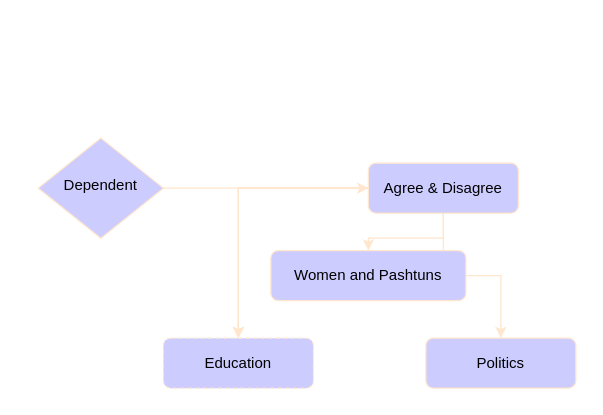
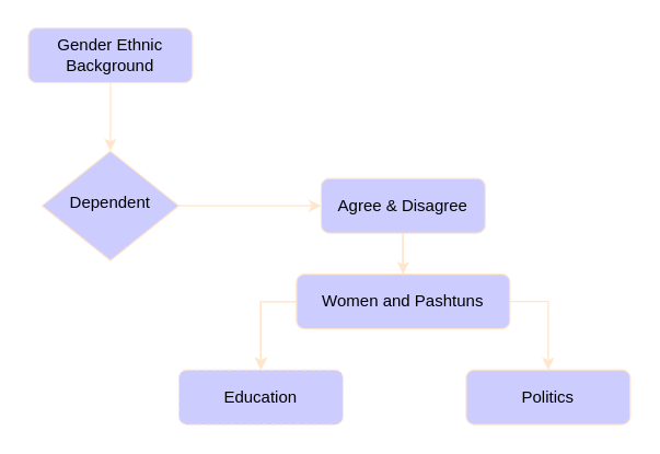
  <mxCell id="0" />
  <mxCell id="1" parent="0" />
+ <mxCell id="2" value="Gender Ethnic Background" style="rounded=1;whiteSpace=wrap;html=1;fontSize=12;glass=0;strokeWidth=1;shadow=0;fillColor=#CCCCFF;strokeColor=#FFE6CC;" parent="1" vertex="1"><mxGeometry x="20" y="20" width="120" height="40" as="geometry" /></mxCell>
  <mxCell id="3" value="Dependent" style="rhombus;whiteSpace=wrap;html=1;shadow=0;fontFamily=Helvetica;fontSize=12;align=center;strokeWidth=1;spacing=6;spacingTop=-4;fillColor=#CCCCFF;strokeColor=#FFE6CC;" parent="1" vertex="1"><mxGeometry x="30" y="110" width="100" height="80" as="geometry" /></mxCell>
  <mxCell id="4" value="" style="edgeStyle=orthogonalEdgeStyle;rounded=0;orthogonalLoop=1;jettySize=auto;html=1;fillColor=#CCCCFF;strokeColor=#FFE6CC;" edge="1" parent="1" source="9" target="11"><mxGeometry relative="1" as="geometry" /></mxCell>
  <mxCell id="5" value="" style="edgeStyle=orthogonalEdgeStyle;rounded=0;orthogonalLoop=1;jettySize=auto;html=1;fillColor=#CCCCFF;strokeColor=#FFE6CC;" edge="1" parent="1" source="9" target="11"><mxGeometry relative="1" as="geometry" /></mxCell>
  <mxCell id="6" value="" style="edgeStyle=orthogonalEdgeStyle;rounded=0;orthogonalLoop=1;jettySize=auto;html=1;fillColor=#CCCCFF;strokeColor=#FFE6CC;" edge="1" parent="1" source="9" target="11"><mxGeometry relative="1" as="geometry" /></mxCell>
  <mxCell id="7" style="edgeStyle=orthogonalEdgeStyle;rounded=0;orthogonalLoop=1;jettySize=auto;html=1;fillColor=#CCCCFF;strokeColor=#FFE6CC;" edge="1" parent="1" source="9" target="12"><mxGeometry relative="1" as="geometry" /></mxCell>
  <mxCell id="8" value="" style="edgeStyle=orthogonalEdgeStyle;rounded=0;orthogonalLoop=1;jettySize=auto;html=1;strokeColor=#FFE6CC;fillColor=#CCCCFF;" edge="1" parent="1" source="9" target="14"><mxGeometry relative="1" as="geometry" /></mxCell>
- <mxCell id="9" value="Agree &amp;amp; Disagree" style="rounded=1;whiteSpace=wrap;html=1;fontSize=12;glass=0;strokeWidth=1;shadow=0;fillColor=#CCCCFF;strokeColor=#FFE6CC;" parent="1" vertex="1"><mxGeometry x="294" y="130" width="120" height="40" as="geometry" /></mxCell>
+ <mxCell id="9" value="Agree &amp;amp; Disagree" style="rounded=1;whiteSpace=wrap;html=1;fontSize=12;glass=0;strokeWidth=1;shadow=0;fillColor=#CCCCFF;strokeColor=#FFE6CC;" parent="1" vertex="1"><mxGeometry x="234" y="130" width="120" height="40" as="geometry" /></mxCell>
  <mxCell id="10" value="" style="endArrow=classic;html=1;rounded=0;entryX=0;entryY=0.5;entryDx=0;entryDy=0;fillColor=#CCCCFF;strokeColor=#FFE6CC;" parent="1" source="3" target="9" edge="1"><mxGeometry width="50" height="50" relative="1" as="geometry"><mxPoint x="130" y="180" as="sourcePoint" /><mxPoint x="180" y="130" as="targetPoint" /></mxGeometry></mxCell>
  <mxCell id="11" value="Education" style="rounded=1;whiteSpace=wrap;html=1;fontSize=12;glass=0;strokeWidth=1;shadow=0;fillColor=#CCCCFF;strokeColor=#FFE6CC;dashed=1;" vertex="1" parent="1"><mxGeometry x="130" y="270" width="120" height="40" as="geometry" /></mxCell>
  <mxCell id="12" value="Politics" style="rounded=1;whiteSpace=wrap;html=1;fontSize=12;glass=0;strokeWidth=1;shadow=0;fillColor=#CCCCFF;strokeColor=#FFE6CC;" vertex="1" parent="1"><mxGeometry x="340" y="270" width="120" height="40" as="geometry" /></mxCell>
+ <mxCell id="13" value="" style="endArrow=classic;html=1;strokeColor=#FFE6CC;fillColor=#CCCCFF;exitX=0.5;exitY=1;exitDx=0;exitDy=0;entryX=0.5;entryY=0;entryDx=0;entryDy=0;" edge="1" parent="1" source="2" target="3"><mxGeometry width="50" height="50" relative="1" as="geometry"><mxPoint x="250" y="100" as="sourcePoint" /><mxPoint x="300" y="50" as="targetPoint" /></mxGeometry></mxCell>
  <mxCell id="14" value="Women and Pashtuns" style="rounded=1;whiteSpace=wrap;html=1;fontSize=12;glass=0;strokeWidth=1;shadow=0;fillColor=#CCCCFF;strokeColor=#FFE6CC;" vertex="1" parent="1"><mxGeometry x="216" y="200" width="156" height="40" as="geometry" /></mxCell>
